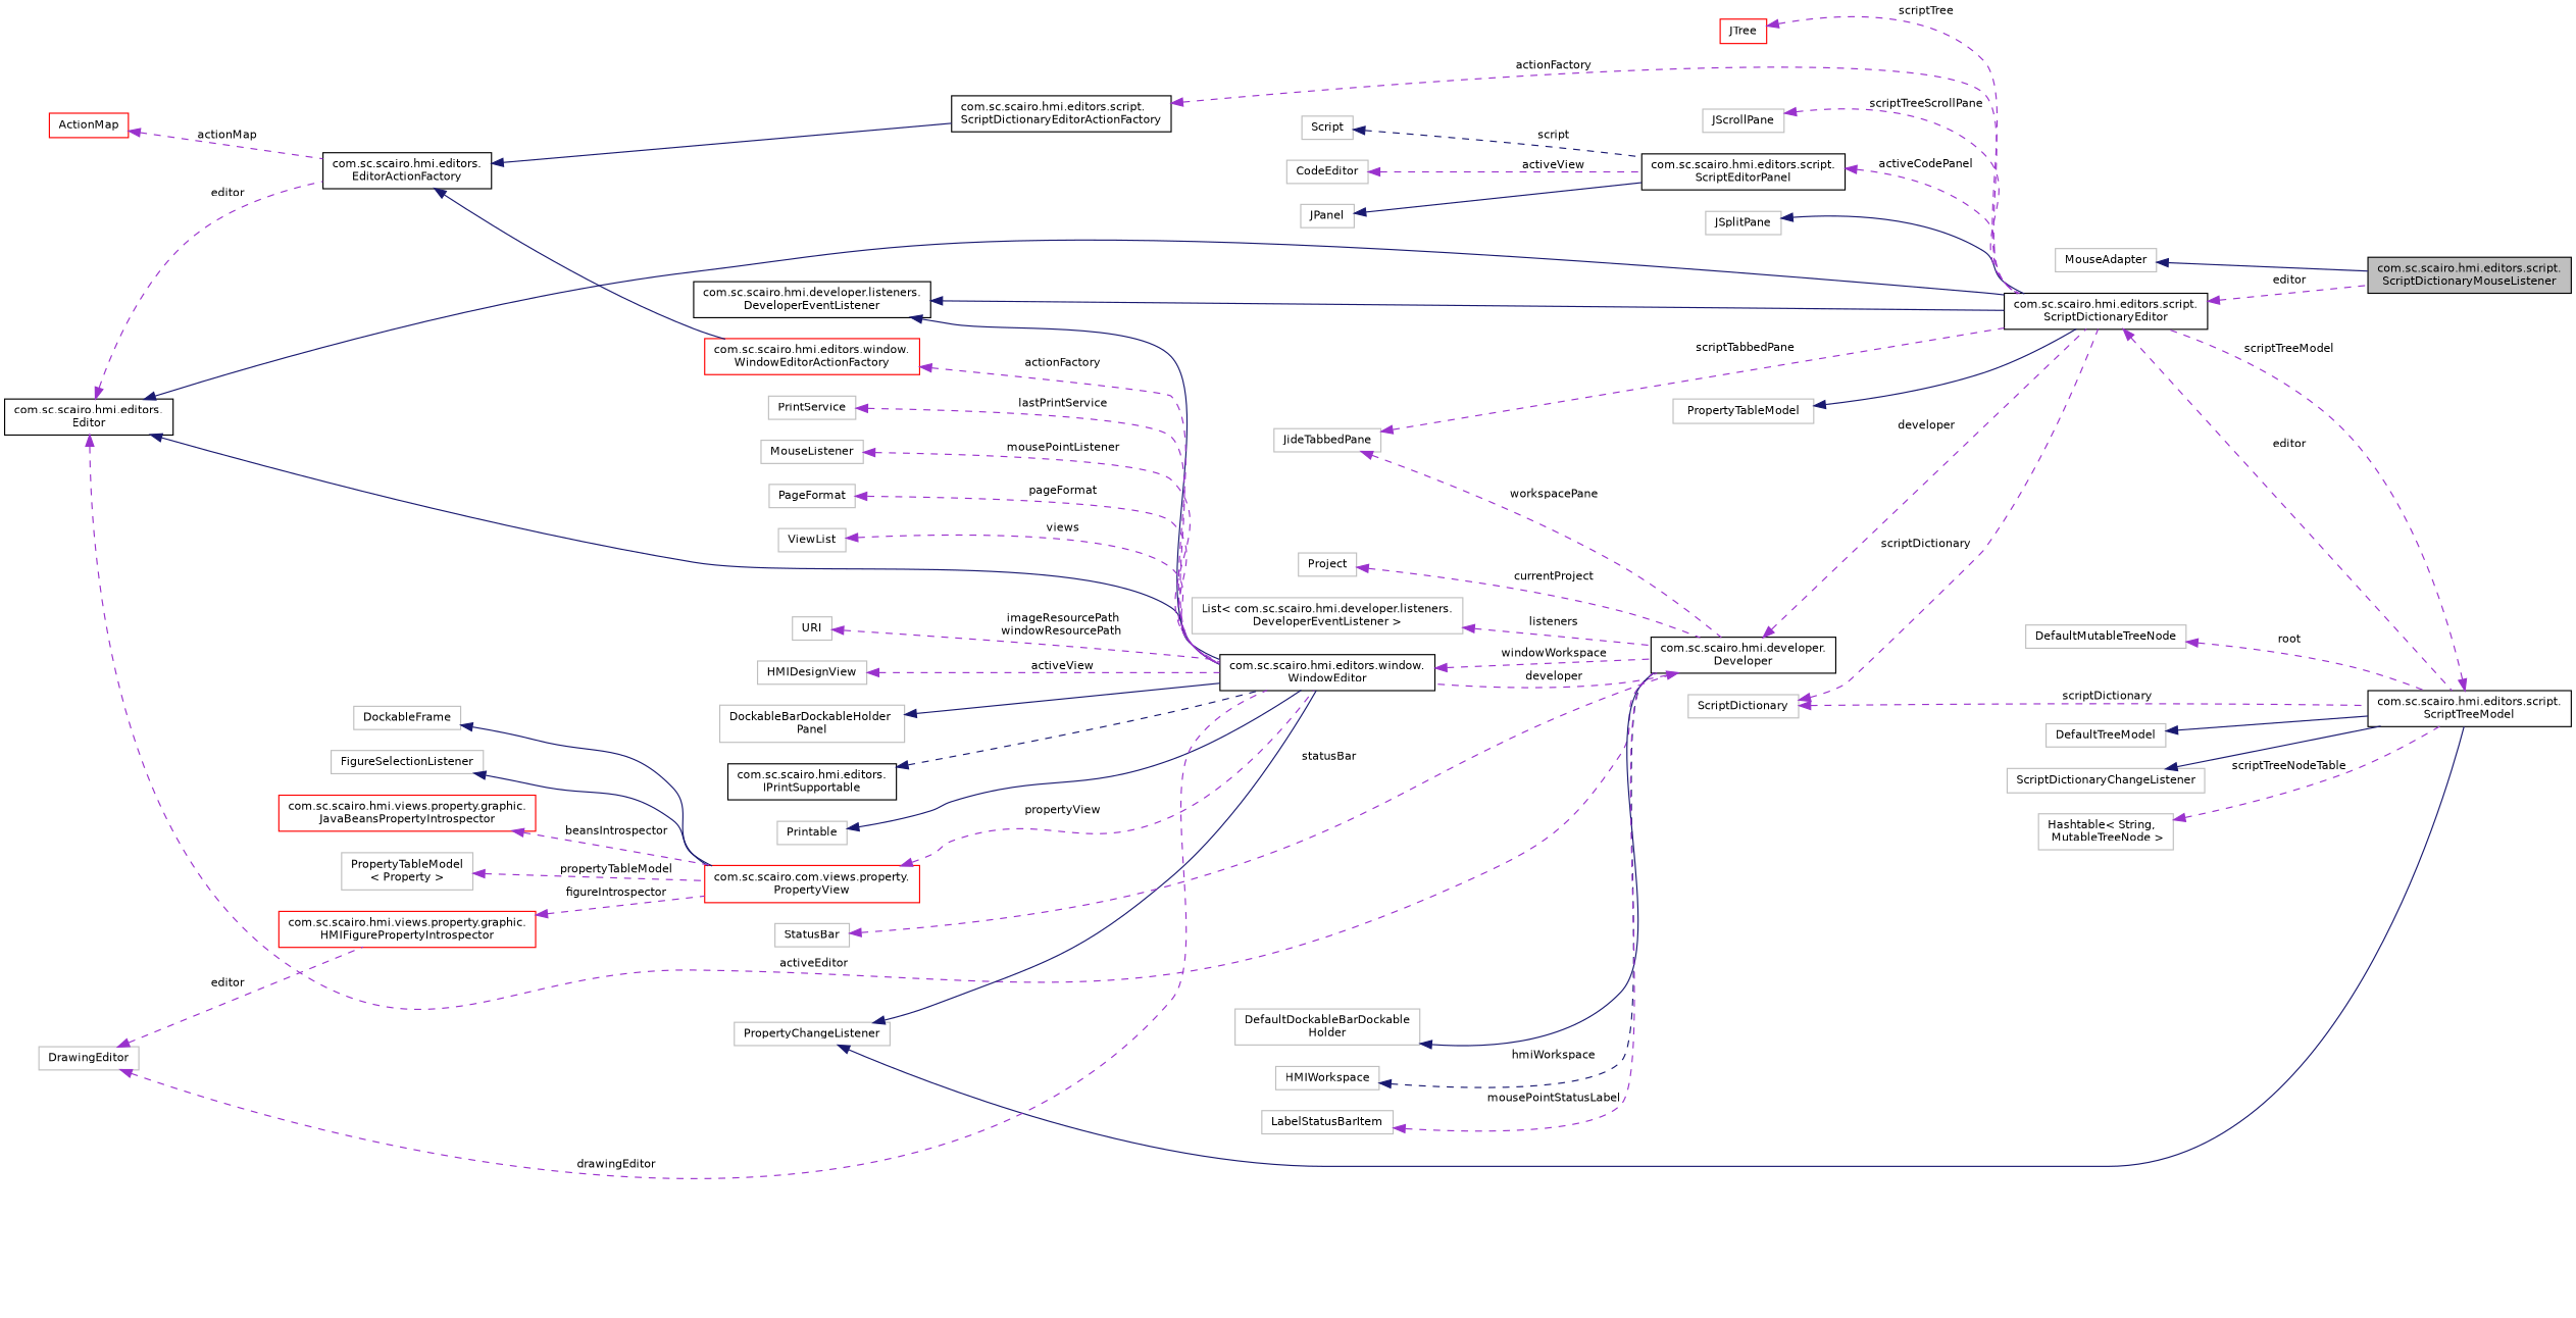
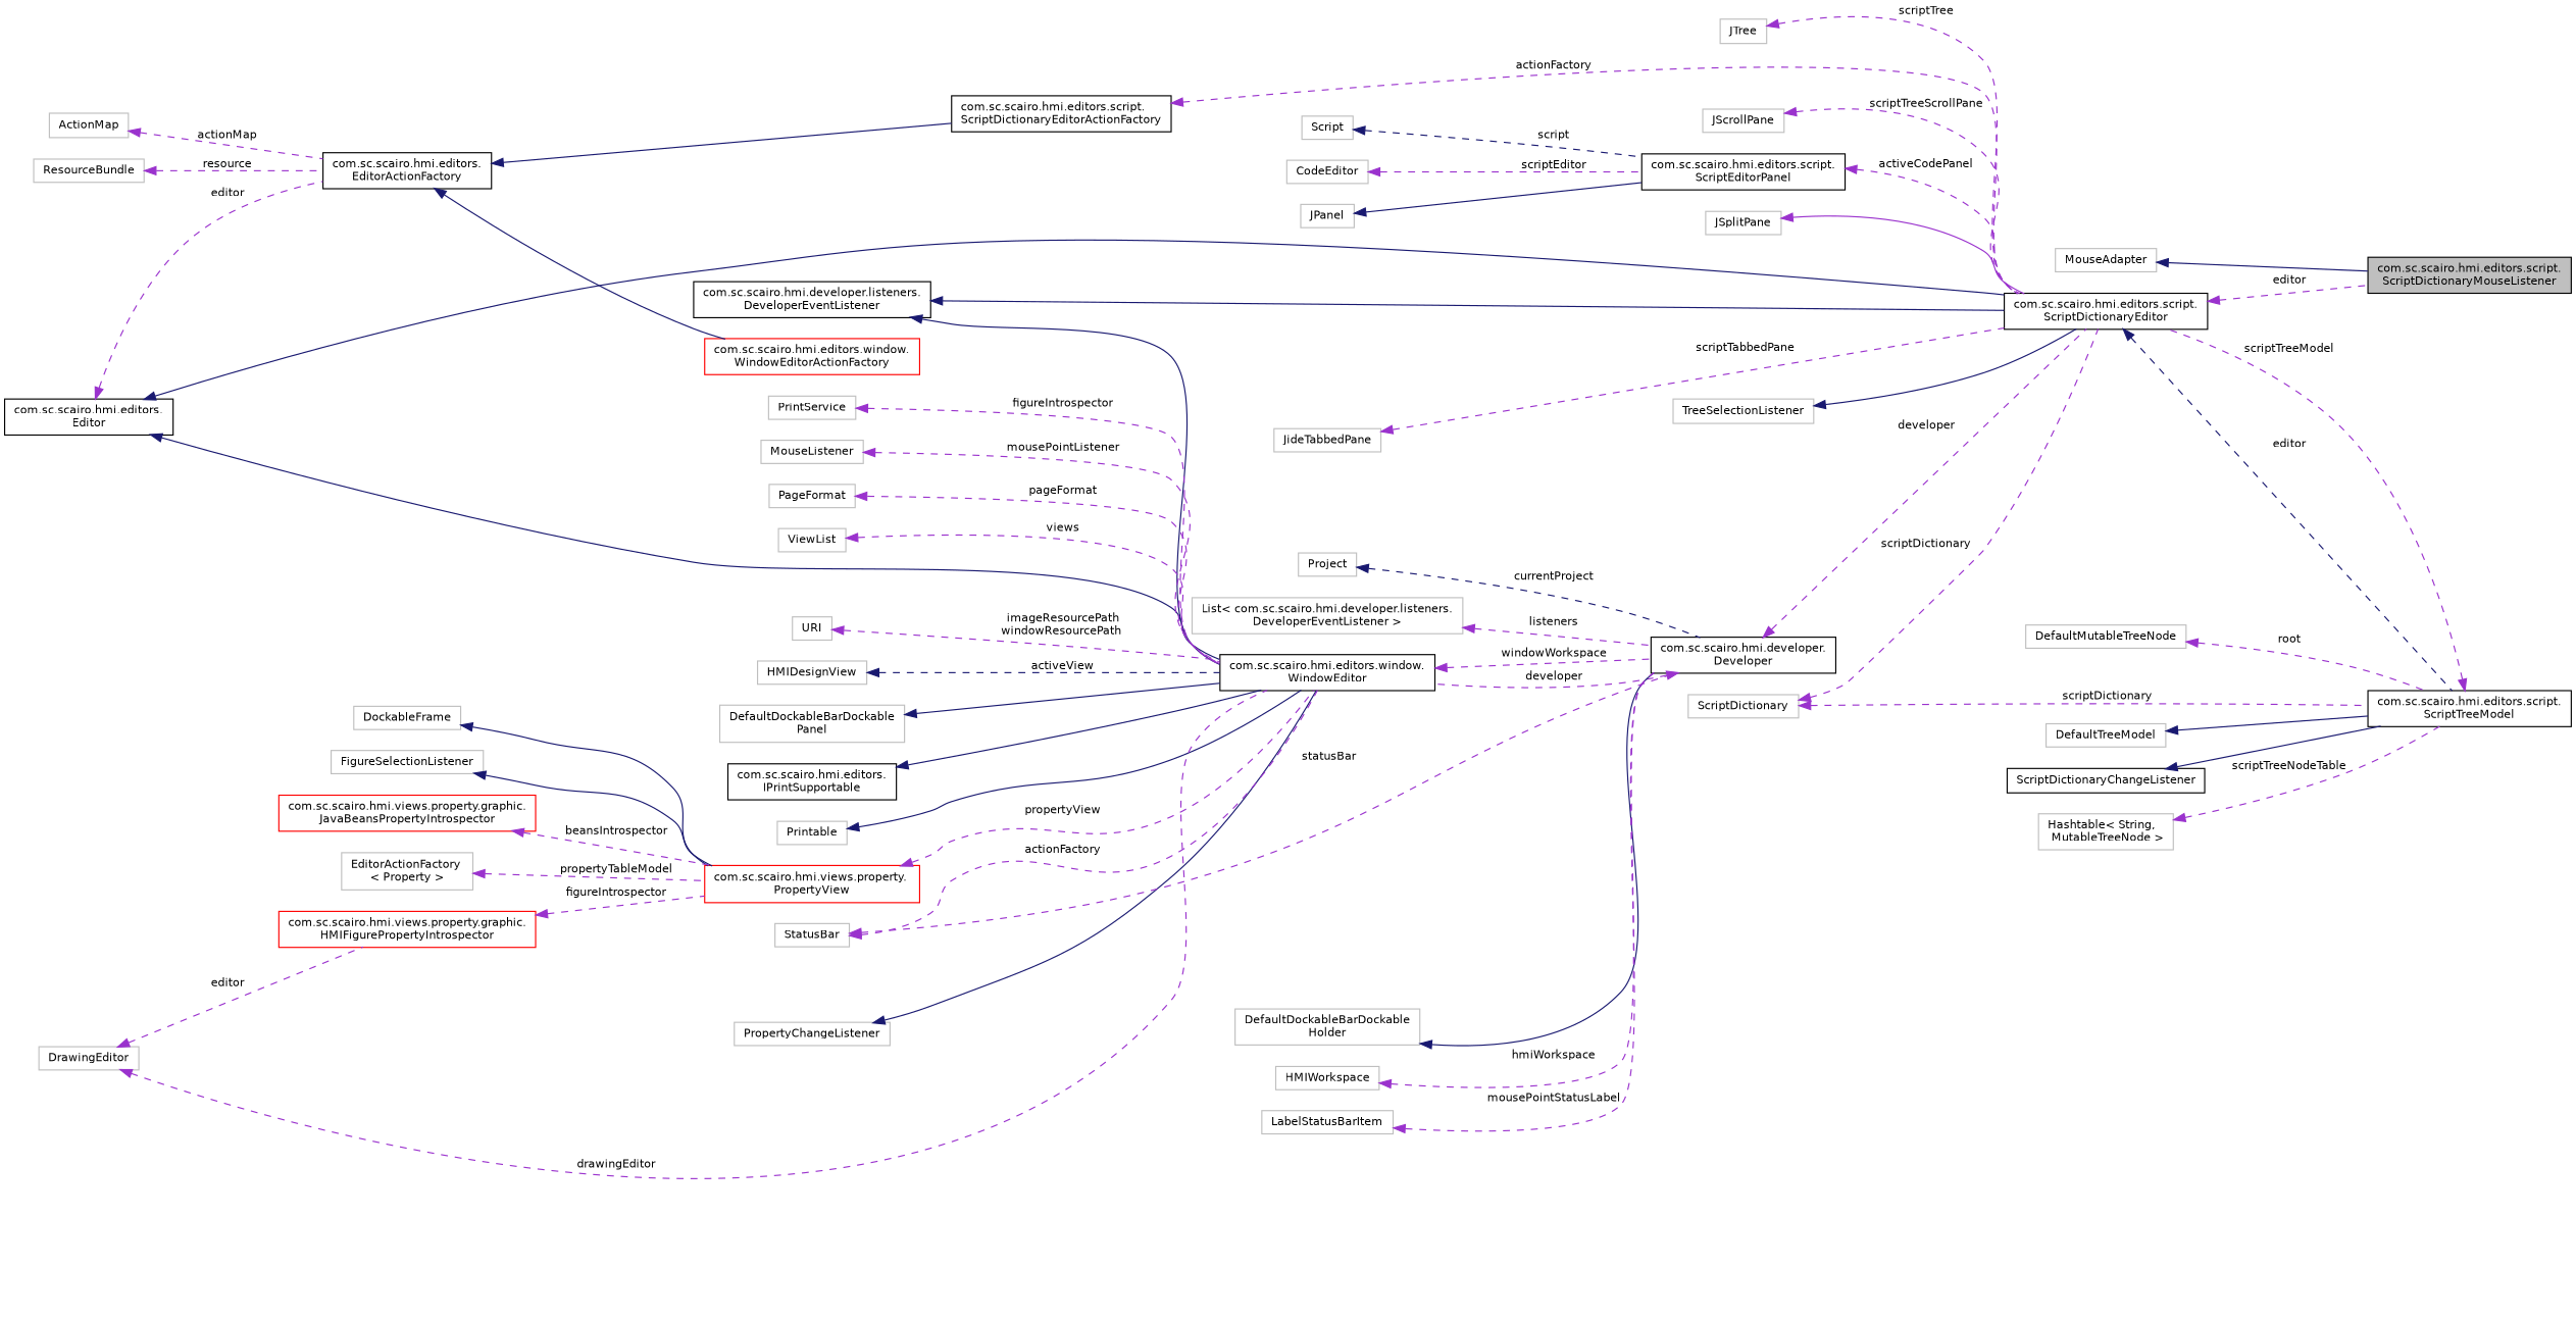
  digraph {
    rankdir=LR
    node [color=grey75 fillcolor=white fontname=Helvetica fontsize=10 shape=record style=filled]
    edge [color=darkorchid3 dir=back fontname=Helvetica fontsize=10 labelfontname=Helvetica labelfontsize=10 style=dashed]
    n1 [color=black fillcolor=grey75 fontcolor=black height=0.2 label="com.sc.scairo.hmi.editors.script.\lScriptDictionaryMouseListener" width=0.4]
    n2 [height=0.2 label=MouseAdapter width=0.4]
    n3 [color=black height=0.2 label="com.sc.scairo.hmi.editors.script.\lScriptDictionaryEditor" width=0.4]
    n4 [color=black height=0.2 label="com.sc.scairo.hmi.editors.script.\lScriptTreeModel" width=0.4]
    n5 [color=black height=0.2 label="com.sc.scairo.hmi.editors.script.\lScriptEditorPanel" width=0.4]
    n6 [height=0.2 label=JSplitPane width=0.4]
    n7 [color=black height=0.2 label="com.sc.scairo.hmi.developer.listeners.\lDeveloperEventListener" width=0.4]
    n8 [color=black height=0.2 label="com.sc.scairo.hmi.editors.window.\lWindowEditor" width=0.4]
    n9 [color=black height=0.2 label="com.sc.scairo.hmi.developer.\lDeveloper" width=0.4]
    n10 [color=black height=0.2 label="com.sc.scairo.hmi.editors.\lEditor" width=0.4]
    n11 [color=black height=0.2 label="com.sc.scairo.hmi.editors.\lEditorActionFactory" width=0.4]
    n12 [color=black height=0.2 label="com.sc.scairo.hmi.editors.script.\lScriptDictionaryEditorActionFactory" width=0.4]
    n13 [color=red height=0.2 label="com.sc.scairo.hmi.editors.window.\lWindowEditorActionFactory" width=0.4]
-   n14 [height=0.2 label=PropertyTableModel width=0.4]
+   n14 [height=0.2 label=TreeSelectionListener width=0.4]
    n15 [height=0.2 label=DefaultTreeModel width=0.4]
-   n16 [height=0.2 label=ScriptDictionaryChangeListener width=0.4]
+   n16 [color=black height=0.2 label=ScriptDictionaryChangeListener width=0.4]
    n17 [height=0.2 label=PropertyChangeListener width=0.4]
    n18 [height=0.2 label=ScriptDictionary width=0.4]
    n19 [height=0.2 label=DefaultMutableTreeNode width=0.4]
    n20 [height=0.2 label="Hashtable\< String,\l MutableTreeNode \>" width=0.4]
-   n22 [color=red height=0.2 label=ActionMap width=0.4]
+   n21 [height=0.2 label=ResourceBundle width=0.4]
+   n22 [height=0.2 label=ActionMap width=0.4]
    n23 [height=0.2 label=JideTabbedPane width=0.4]
    n24 [height=0.2 label="DefaultDockableBarDockable\lHolder" width=0.4]
    n25 [height=0.2 label=HMIWorkspace width=0.4]
-   n26 [height=0.2 label="DockableBarDockableHolder\lPanel" width=0.4]
+   n26 [height=0.2 label="DefaultDockableBarDockable\lPanel" width=0.4]
    n27 [color=black height=0.2 label="com.sc.scairo.hmi.editors.\lIPrintSupportable" width=0.4]
    n28 [height=0.2 label=Printable width=0.4]
    n29 [height=0.2 label=DrawingEditor width=0.4]
    n30 [color=red height=0.2 label="com.sc.scairo.hmi.views.property.graphic.\lHMIFigurePropertyIntrospector" width=0.4]
-   n31 [color=red height=0.2 label="com.sc.scairo.com.views.property.\lPropertyView" width=0.4]
+   n31 [color=red height=0.2 label="com.sc.scairo.hmi.views.property.\lPropertyView" width=0.4]
    n32 [height=0.2 label=PrintService width=0.4]
    n33 [height=0.2 label=MouseListener width=0.4]
    n34 [height=0.2 label=PageFormat width=0.4]
    n35 [height=0.2 label=ViewList width=0.4]
    n36 [height=0.2 label=URI width=0.4]
    n37 [height=0.2 label=HMIDesignView width=0.4]
    n38 [height=0.2 label=DockableFrame width=0.4]
    n39 [height=0.2 label=FigureSelectionListener width=0.4]
    n40 [color=red height=0.2 label="com.sc.scairo.hmi.views.property.graphic.\lJavaBeansPropertyIntrospector" width=0.4]
-   n41 [height=0.2 label="PropertyTableModel\l\< Property \>" width=0.4]
+   n41 [height=0.2 label="EditorActionFactory\l\< Property \>" width=0.4]
    n42 [height=0.2 label=LabelStatusBarItem width=0.4]
    n43 [height=0.2 label=StatusBar width=0.4]
    n44 [height=0.2 label=Project width=0.4]
    n45 [height=0.2 label="List\< com.sc.scairo.hmi.developer.listeners.\lDeveloperEventListener \>" width=0.4]
    n46 [height=0.2 label=JPanel width=0.4]
    n47 [height=0.2 label=Script width=0.4]
    n48 [height=0.2 label=CodeEditor width=0.4]
-   n49 [color=red height=0.2 label=JTree width=0.4]
+   n49 [height=0.2 label=JTree width=0.4]
    n50 [height=0.2 label=JScrollPane width=0.4]
    n2 -> n1 [color=midnightblue style=solid]
    n3 -> n1 [label=" editor"]
-   n3 -> n4 [label=" editor"]
+   n3 -> n4 [color=midnightblue label=" editor"]
    n4 -> n3 [label=" scriptTreeModel"]
    n5 -> n3 [label=" activeCodePanel"]
-   n6 -> n3 [color=midnightblue style=solid]
+   n6 -> n3 [style=solid]
    n7 -> n3 [color=midnightblue style=solid]
    n7 -> n8 [color=midnightblue style=solid]
    n8 -> n9 [label=" windowWorkspace"]
    n9 -> n3 [label=" developer"]
    n9 -> n8 [label=" developer"]
    n10 -> n3 [color=midnightblue style=solid]
    n10 -> n8 [color=midnightblue style=solid]
-   n10 -> n9 [label=" activeEditor"]
    n10 -> n11 [label=" editor"]
    n11 -> n12 [color=midnightblue style=solid]
    n11 -> n13 [color=midnightblue style=solid]
    n12 -> n3 [label=" actionFactory"]
-   n13 -> n8 [label=" actionFactory"]
+   n43 -> n8 [label=" actionFactory"]
    n14 -> n3 [color=midnightblue style=solid]
    n15 -> n4 [color=midnightblue style=solid]
    n16 -> n4 [color=midnightblue style=solid]
-   n17 -> n4 [color=midnightblue style=solid]
    n17 -> n8 [color=midnightblue style=solid]
    n18 -> n3 [label=" scriptDictionary"]
    n18 -> n4 [label=" scriptDictionary"]
    n19 -> n4 [label=" root"]
    n20 -> n4 [label=" scriptTreeNodeTable"]
+   n21 -> n11 [label=" resource"]
    n22 -> n11 [label=" actionMap"]
    n23 -> n3 [label=" scriptTabbedPane"]
-   n23 -> n9 [label=" workspacePane"]
    n24 -> n9 [color=midnightblue style=solid]
-   n25 -> n9 [color=midnightblue label=" hmiWorkspace"]
+   n25 -> n9 [label=" hmiWorkspace"]
    n26 -> n8 [color=midnightblue style=solid]
-   n27 -> n8 [color=midnightblue]
+   n27 -> n8 [color=midnightblue style=solid]
    n28 -> n8 [color=midnightblue style=solid]
    n29 -> n8 [label=" drawingEditor"]
    n29 -> n30 [label=" editor"]
    n30 -> n31 [label=" figureIntrospector"]
    n31 -> n8 [label=" propertyView"]
-   n32 -> n8 [label=" lastPrintService"]
+   n32 -> n8 [label=" figureIntrospector"]
    n33 -> n8 [label=" mousePointListener"]
    n34 -> n8 [label=" pageFormat"]
    n35 -> n8 [label=" views"]
    n36 -> n8 [label=" imageResourcePath\nwindowResourcePath"]
-   n37 -> n8 [label=" activeView"]
+   n37 -> n8 [color=midnightblue label=" activeView"]
    n38 -> n31 [color=midnightblue style=solid]
    n39 -> n31 [color=midnightblue style=solid]
    n40 -> n31 [label=" beansIntrospector"]
    n41 -> n31 [label=" propertyTableModel"]
    n42 -> n9 [label=" mousePointStatusLabel"]
    n43 -> n9 [label=" statusBar"]
-   n44 -> n9 [label=" currentProject"]
+   n44 -> n9 [color=midnightblue label=" currentProject"]
    n45 -> n9 [label=" listeners"]
    n46 -> n5 [color=midnightblue style=solid]
    n47 -> n5 [color=midnightblue label=" script"]
-   n48 -> n5 [label=" activeView"]
+   n48 -> n5 [label=" scriptEditor"]
    n49 -> n3 [label=" scriptTree"]
    n50 -> n3 [label=" scriptTreeScrollPane"]
  }
